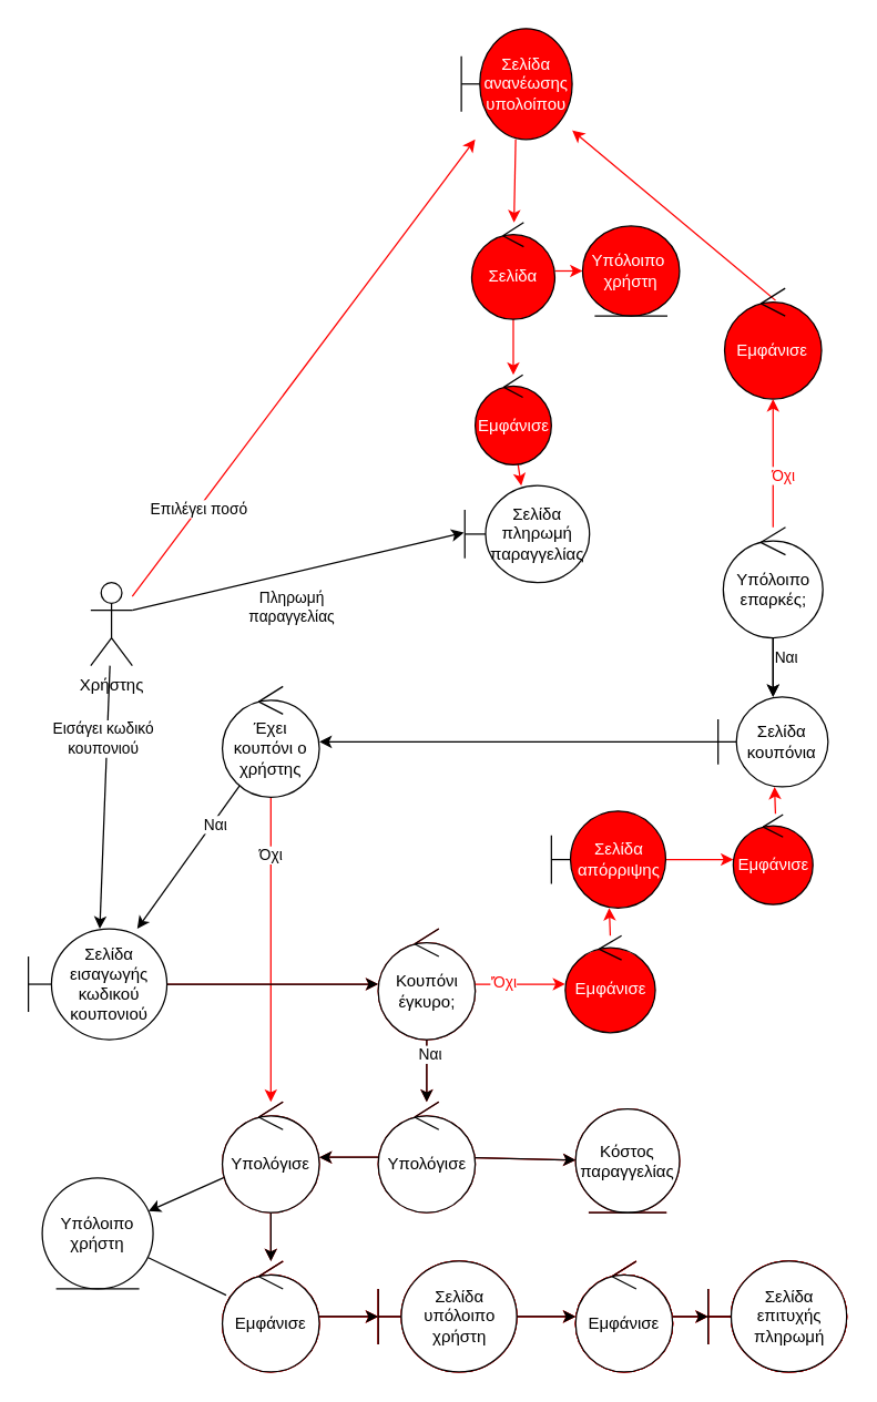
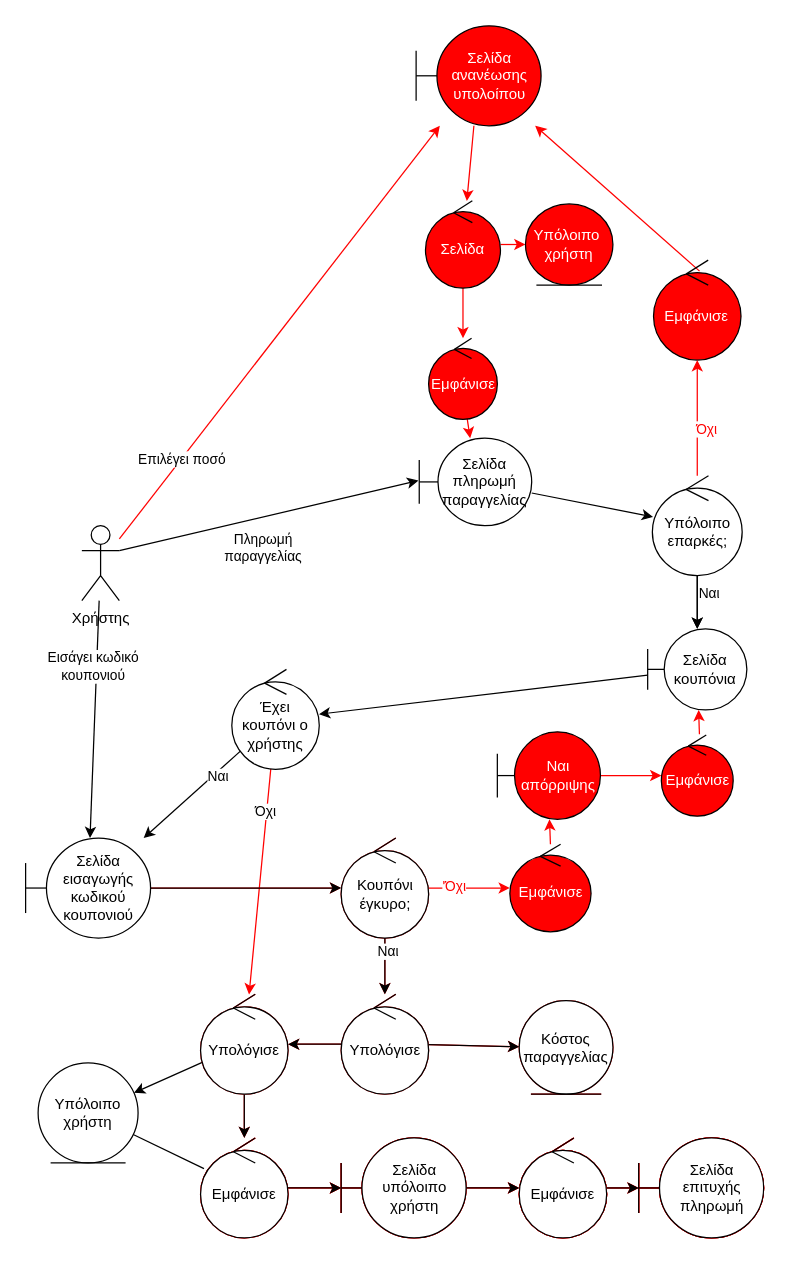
  <mxCell id="0" />
  <mxCell id="1" parent="0" />
  <mxCell id="2" value="" style="rounded=0;orthogonalLoop=1;jettySize=auto;html=1;entryX=-0.008;entryY=0.485;entryDx=0;entryDy=0;entryPerimeter=0;exitX=1;exitY=0.333;exitDx=0;exitDy=0;exitPerimeter=0;fillColor=#ffe6cc;strokeColor=#000000;fontColor=#000000;" parent="1" source="8" target="11" edge="1"><mxGeometry relative="1" as="geometry"><mxPoint x="150" y="457.313" as="sourcePoint" /><mxPoint x="290" y="429.996" as="targetPoint" /></mxGeometry></mxCell>
  <mxCell id="3" value="Πληρωμή &lt;br&gt;παραγγελίας" style="edgeLabel;html=1;align=center;verticalAlign=middle;resizable=0;points=[];fontColor=#000000;" parent="2" vertex="1" connectable="0"><mxGeometry x="-0.287" y="3" relative="1" as="geometry"><mxPoint x="30" y="21" as="offset" /></mxGeometry></mxCell>
  <mxCell id="4" value="" style="edgeStyle=none;rounded=0;orthogonalLoop=1;jettySize=auto;html=1;fontColor=#000000;strokeColor=#FF0000;" parent="1" source="8" target="21" edge="1"><mxGeometry relative="1" as="geometry" /></mxCell>
  <mxCell id="5" value="Επιλέγει ποσό" style="edgeLabel;html=1;align=center;verticalAlign=middle;resizable=0;points=[];fontColor=#000000;" parent="4" vertex="1" connectable="0"><mxGeometry x="-0.615" relative="1" as="geometry"><mxPoint as="offset" /></mxGeometry></mxCell>
  <mxCell id="6" value="" style="edgeStyle=none;rounded=0;orthogonalLoop=1;jettySize=auto;html=1;strokeColor=#000000;fontColor=#000000;" parent="1" source="8" target="34" edge="1"><mxGeometry relative="1" as="geometry" /></mxCell>
  <mxCell id="7" value="Εισάγει κωδικό&lt;br&gt;κουπονιού" style="edgeLabel;html=1;align=center;verticalAlign=middle;resizable=0;points=[];fontColor=#000000;" parent="6" vertex="1" connectable="0"><mxGeometry x="-0.447" y="-3" relative="1" as="geometry"><mxPoint as="offset" /></mxGeometry></mxCell>
  <mxCell id="8" value="Χρήστης" style="shape=umlActor;verticalLabelPosition=bottom;verticalAlign=top;html=1;outlineConnect=0;fontColor=#000000;" parent="1" vertex="1"><mxGeometry x="65" y="420" width="30" height="60" as="geometry" /></mxCell>
  <mxCell id="9" style="edgeStyle=none;rounded=0;orthogonalLoop=1;jettySize=auto;html=1;entryX=0;entryY=0.645;entryDx=0;entryDy=0;entryPerimeter=0;fontColor=#000000;" parent="1" source="11" target="11" edge="1"><mxGeometry relative="1" as="geometry"><mxPoint x="290" y="430" as="targetPoint" /></mxGeometry></mxCell>
+ <mxCell id="10" value="" style="edgeStyle=none;rounded=0;orthogonalLoop=1;jettySize=auto;html=1;strokeColor=#000000;fontColor=#000000;" parent="1" source="11" target="19" edge="1"><mxGeometry relative="1" as="geometry" /></mxCell>
  <mxCell id="11" value="&lt;font&gt;Σελίδα πληρωμή παραγγελίας&lt;/font&gt;" style="shape=umlBoundary;whiteSpace=wrap;html=1;strokeColor=#000000;fontColor=#000000;" parent="1" vertex="1"><mxGeometry x="335" y="350" width="90" height="70" as="geometry" /></mxCell>
  <mxCell id="12" value="" style="edgeStyle=none;rounded=0;orthogonalLoop=1;jettySize=auto;html=1;exitX=0.526;exitY=0.11;exitDx=0;exitDy=0;exitPerimeter=0;fontColor=#000000;strokeColor=#FF0000;" parent="1" source="13" target="21" edge="1"><mxGeometry relative="1" as="geometry" /></mxCell>
  <mxCell id="13" value="Εμφάνισε" style="ellipse;shape=umlControl;whiteSpace=wrap;html=1;fontColor=#FFFFFF;fillColor=#FF0000;" parent="1" vertex="1"><mxGeometry x="522.49" y="207.5" width="70" height="80" as="geometry" /></mxCell>
  <mxCell id="14" value="" style="edgeStyle=none;rounded=0;orthogonalLoop=1;jettySize=auto;html=1;fontColor=#000000;strokeColor=#FF0000;" parent="1" source="19" target="13" edge="1"><mxGeometry relative="1" as="geometry" /></mxCell>
  <mxCell id="15" value="Όχι" style="edgeLabel;html=1;align=center;verticalAlign=middle;resizable=0;points=[];fontColor=#FF0000;" parent="14" vertex="1" connectable="0"><mxGeometry x="-0.583" y="-2" relative="1" as="geometry"><mxPoint x="5" y="-19" as="offset" /></mxGeometry></mxCell>
  <mxCell id="16" value="" style="edgeStyle=none;rounded=0;orthogonalLoop=1;jettySize=auto;html=1;fontColor=#000000;" parent="1" source="19" target="41" edge="1"><mxGeometry relative="1" as="geometry" /></mxCell>
  <mxCell id="17" value="Ναι" style="edgeLabel;html=1;align=center;verticalAlign=middle;resizable=0;points=[];fontColor=#000000;" parent="16" vertex="1" connectable="0"><mxGeometry x="-0.698" y="-1" relative="1" as="geometry"><mxPoint x="10" y="7" as="offset" /></mxGeometry></mxCell>
  <mxCell id="18" value="" style="edgeStyle=none;rounded=0;orthogonalLoop=1;jettySize=auto;html=1;strokeColor=#000000;fontColor=#000000;" parent="1" source="19" target="41" edge="1"><mxGeometry relative="1" as="geometry" /></mxCell>
  <mxCell id="19" value="&lt;font&gt;Υπόλοιπο επαρκές;&lt;/font&gt;" style="ellipse;shape=umlControl;whiteSpace=wrap;html=1;strokeColor=#000000;fontColor=#000000;" parent="1" vertex="1"><mxGeometry x="521.55" y="380" width="71.88" height="80" as="geometry" /></mxCell>
  <mxCell id="20" value="" style="edgeStyle=none;rounded=0;orthogonalLoop=1;jettySize=auto;html=1;fontColor=#000000;strokeColor=#FF0000;" parent="1" source="21" target="24" edge="1"><mxGeometry relative="1" as="geometry" /></mxCell>
- <mxCell id="21" value="Σελίδα ανανέωσης υπολοίπου" style="shape=umlBoundary;whiteSpace=wrap;html=1;fontColor=#FFFFFF;fillColor=#FF0000;" parent="1" vertex="1"><mxGeometry x="332.5" y="20" width="80" height="80" as="geometry" /></mxCell>
+ <mxCell id="21" value="Σελίδα ανανέωσης υπολοίπου" style="shape=umlBoundary;whiteSpace=wrap;html=1;fontColor=#FFFFFF;fillColor=#FF0000;" parent="1" vertex="1"><mxGeometry x="332.5" y="20" width="100" height="80" as="geometry" /></mxCell>
  <mxCell id="22" value="" style="edgeStyle=none;rounded=0;orthogonalLoop=1;jettySize=auto;html=1;fontColor=#000000;strokeColor=#FF0000;" parent="1" source="24" target="25" edge="1"><mxGeometry relative="1" as="geometry" /></mxCell>
  <mxCell id="23" value="" style="edgeStyle=orthogonalEdgeStyle;rounded=0;orthogonalLoop=1;jettySize=auto;html=1;fontColor=#000000;strokeColor=#FF0000;" parent="1" source="24" target="27" edge="1"><mxGeometry relative="1" as="geometry" /></mxCell>
  <mxCell id="24" value="Σελίδα" style="ellipse;shape=umlControl;whiteSpace=wrap;html=1;fontColor=#FFFFFF;fillColor=#FF0000;" parent="1" vertex="1"><mxGeometry x="340" y="160" width="60" height="70" as="geometry" /></mxCell>
  <mxCell id="25" value="&lt;font color=&quot;#ffffff&quot;&gt;Υπόλοιπο&amp;nbsp;&lt;br&gt;χρήστη&lt;/font&gt;" style="ellipse;shape=umlEntity;whiteSpace=wrap;html=1;fontColor=#000000;fillColor=#FF0000;" parent="1" vertex="1"><mxGeometry x="420" y="162.5" width="70" height="65" as="geometry" /></mxCell>
  <mxCell id="26" value="" style="edgeStyle=none;rounded=0;orthogonalLoop=1;jettySize=auto;html=1;fontColor=#000000;strokeColor=#FF0000;" parent="1" source="27" target="11" edge="1"><mxGeometry relative="1" as="geometry" /></mxCell>
  <mxCell id="27" value="Εμφάνισε" style="ellipse;shape=umlControl;whiteSpace=wrap;html=1;fontColor=#FFFFFF;fillColor=#FF0000;" parent="1" vertex="1"><mxGeometry x="342.5" y="270" width="55" height="65" as="geometry" /></mxCell>
  <mxCell id="28" value="" style="edgeStyle=none;rounded=0;orthogonalLoop=1;jettySize=auto;html=1;strokeColor=#000000;fontColor=#000000;" parent="1" source="32" target="34" edge="1"><mxGeometry relative="1" as="geometry" /></mxCell>
  <mxCell id="29" value="Ναι" style="edgeLabel;html=1;align=center;verticalAlign=middle;resizable=0;points=[];fontColor=#000000;" parent="28" vertex="1" connectable="0"><mxGeometry x="-0.474" y="2" relative="1" as="geometry"><mxPoint as="offset" /></mxGeometry></mxCell>
  <mxCell id="30" value="" style="edgeStyle=none;rounded=0;orthogonalLoop=1;jettySize=auto;html=1;fontColor=#000000;strokeColor=#FF0000;" parent="1" source="32" target="54" edge="1"><mxGeometry relative="1" as="geometry" /></mxCell>
  <mxCell id="31" value="Όχι" style="edgeLabel;html=1;align=center;verticalAlign=middle;resizable=0;points=[];fontColor=#000000;" parent="30" vertex="1" connectable="0"><mxGeometry x="-0.63" y="-1" relative="1" as="geometry"><mxPoint as="offset" /></mxGeometry></mxCell>
- <mxCell id="32" value="&lt;font&gt;Έχει κουπόνι ο χρήστης&lt;/font&gt;" style="ellipse;shape=umlControl;whiteSpace=wrap;html=1;strokeColor=#000000;fontColor=#000000;" parent="1" vertex="1"><mxGeometry x="160" y="495" width="70" height="80" as="geometry" /></mxCell>
+ <mxCell id="32" value="&lt;font&gt;Έχει κουπόνι ο χρήστης&lt;/font&gt;" style="ellipse;shape=umlControl;whiteSpace=wrap;html=1;strokeColor=#000000;fontColor=#000000;" parent="1" vertex="1"><mxGeometry x="185" y="535" width="70" height="80" as="geometry" /></mxCell>
  <mxCell id="33" value="" style="edgeStyle=none;rounded=0;orthogonalLoop=1;jettySize=auto;html=1;strokeColor=#FF0000;fontColor=#000000;" parent="1" source="34" target="39" edge="1"><mxGeometry relative="1" as="geometry" /></mxCell>
  <mxCell id="34" value="&lt;font&gt;Σελίδα εισαγωγής κωδικού κουπονιού&lt;/font&gt;" style="shape=umlBoundary;whiteSpace=wrap;html=1;strokeColor=#000000;fontColor=#000000;" parent="1" vertex="1"><mxGeometry x="20" y="670" width="100" height="80" as="geometry" /></mxCell>
  <mxCell id="35" value="" style="edgeStyle=none;rounded=0;orthogonalLoop=1;jettySize=auto;html=1;fontColor=#FF0000;strokeColor=#FF0000;" parent="1" source="39" target="45" edge="1"><mxGeometry relative="1" as="geometry" /></mxCell>
  <mxCell id="36" value="'Όχι" style="edgeLabel;html=1;align=center;verticalAlign=middle;resizable=0;points=[];fontColor=#FF0000;" parent="35" vertex="1" connectable="0"><mxGeometry x="-0.39" y="2" relative="1" as="geometry"><mxPoint as="offset" /></mxGeometry></mxCell>
  <mxCell id="37" value="" style="edgeStyle=none;rounded=0;orthogonalLoop=1;jettySize=auto;html=1;strokeColor=#FF0000;fontColor=#000000;" parent="1" source="39" target="50" edge="1"><mxGeometry relative="1" as="geometry" /></mxCell>
  <mxCell id="38" value="Ναι" style="edgeLabel;html=1;align=center;verticalAlign=middle;resizable=0;points=[];fontColor=#000000;" parent="37" vertex="1" connectable="0"><mxGeometry x="-0.568" y="2" relative="1" as="geometry"><mxPoint as="offset" /></mxGeometry></mxCell>
  <mxCell id="39" value="&lt;font&gt;Κουπόνι έγκυρο;&lt;/font&gt;" style="ellipse;shape=umlControl;whiteSpace=wrap;html=1;strokeColor=#FF0000;fontColor=#000000;" parent="1" vertex="1"><mxGeometry x="272.5" y="670" width="70" height="80" as="geometry" /></mxCell>
  <mxCell id="40" value="" style="edgeStyle=none;rounded=0;orthogonalLoop=1;jettySize=auto;html=1;strokeColor=#000000;fontColor=#000000;" parent="1" source="41" target="32" edge="1"><mxGeometry relative="1" as="geometry" /></mxCell>
  <mxCell id="41" value="&lt;font&gt;Σελίδα κουπόνια&lt;/font&gt;" style="shape=umlBoundary;whiteSpace=wrap;html=1;strokeColor=#000000;fontColor=#000000;" parent="1" vertex="1"><mxGeometry x="517.8" y="502.5" width="79.38" height="65" as="geometry" /></mxCell>
  <mxCell id="42" value="" style="edgeStyle=none;rounded=0;orthogonalLoop=1;jettySize=auto;html=1;fontColor=#FF0000;strokeColor=#FF0000;" parent="1" source="43" target="47" edge="1"><mxGeometry relative="1" as="geometry" /></mxCell>
- <mxCell id="43" value="&lt;font color=&quot;#ffffff&quot;&gt;Σελίδα απόρριψης&lt;/font&gt;" style="shape=umlBoundary;whiteSpace=wrap;html=1;fontColor=#000000;fillColor=#FF0000;" parent="1" vertex="1"><mxGeometry x="397.5" y="585" width="82.5" height="70" as="geometry" /></mxCell>
+ <mxCell id="43" value="&lt;font color=&quot;#ffffff&quot;&gt;Ναι απόρριψης&lt;/font&gt;" style="shape=umlBoundary;whiteSpace=wrap;html=1;fontColor=#000000;fillColor=#FF0000;" parent="1" vertex="1"><mxGeometry x="397.5" y="585" width="82.5" height="70" as="geometry" /></mxCell>
  <mxCell id="44" value="" style="edgeStyle=none;rounded=0;orthogonalLoop=1;jettySize=auto;html=1;fontColor=#FF0000;strokeColor=#FF0000;" parent="1" source="45" target="43" edge="1"><mxGeometry relative="1" as="geometry" /></mxCell>
  <mxCell id="45" value="Εμφάνισε" style="ellipse;shape=umlControl;whiteSpace=wrap;html=1;fontColor=#FFFFFF;fillColor=#FF0000;" parent="1" vertex="1"><mxGeometry x="407.5" y="675" width="65" height="70" as="geometry" /></mxCell>
  <mxCell id="46" value="" style="edgeStyle=none;rounded=0;orthogonalLoop=1;jettySize=auto;html=1;fontColor=#FF0000;strokeColor=#FF0000;exitX=0.53;exitY=-0.009;exitDx=0;exitDy=0;exitPerimeter=0;" parent="1" source="47" target="41" edge="1"><mxGeometry relative="1" as="geometry" /></mxCell>
  <mxCell id="47" value="Εμφάνισε" style="ellipse;shape=umlControl;whiteSpace=wrap;html=1;fontColor=#FFFFFF;fillColor=#FF0000;" parent="1" vertex="1"><mxGeometry x="528.74" y="587.5" width="57.5" height="65" as="geometry" /></mxCell>
  <mxCell id="48" value="" style="edgeStyle=none;rounded=0;orthogonalLoop=1;jettySize=auto;html=1;strokeColor=#FF0000;fontColor=#000000;" parent="1" source="50" target="51" edge="1"><mxGeometry relative="1" as="geometry" /></mxCell>
  <mxCell id="49" value="" style="edgeStyle=none;rounded=0;orthogonalLoop=1;jettySize=auto;html=1;strokeColor=#FF0000;fontColor=#000000;" parent="1" source="50" target="54" edge="1"><mxGeometry relative="1" as="geometry" /></mxCell>
  <mxCell id="50" value="&lt;font&gt;Υπολόγισε&lt;/font&gt;" style="ellipse;shape=umlControl;whiteSpace=wrap;html=1;strokeColor=#FF0000;fontColor=#000000;" parent="1" vertex="1"><mxGeometry x="272.5" y="795" width="70" height="80" as="geometry" /></mxCell>
  <mxCell id="51" value="&lt;font&gt;Κόστος παραγγελίας&lt;/font&gt;" style="ellipse;shape=umlEntity;whiteSpace=wrap;html=1;strokeColor=#FF0000;fontColor=#000000;" parent="1" vertex="1"><mxGeometry x="415" y="800" width="75" height="75" as="geometry" /></mxCell>
  <mxCell id="52" value="" style="edgeStyle=none;rounded=0;orthogonalLoop=1;jettySize=auto;html=1;strokeColor=#000000;fontColor=#000000;" parent="1" source="54" target="56" edge="1"><mxGeometry relative="1" as="geometry" /></mxCell>
  <mxCell id="53" value="" style="edgeStyle=none;rounded=0;orthogonalLoop=1;jettySize=auto;html=1;strokeColor=#FF0000;fontColor=#000000;" parent="1" source="54" target="60" edge="1"><mxGeometry relative="1" as="geometry" /></mxCell>
  <mxCell id="54" value="&lt;font&gt;Υπολόγισε&lt;/font&gt;" style="ellipse;shape=umlControl;whiteSpace=wrap;html=1;strokeColor=#FF0000;fontColor=#000000;" parent="1" vertex="1"><mxGeometry x="160" y="795" width="70" height="80" as="geometry" /></mxCell>
  <mxCell id="55" value="" style="rounded=0;orthogonalLoop=1;jettySize=auto;html=1;endArrow=none;endFill=0;strokeColor=#000000;fontColor=#000000;" parent="1" source="56" target="60" edge="1"><mxGeometry relative="1" as="geometry" /></mxCell>
  <mxCell id="56" value="&lt;font&gt;Υπόλοιπο χρήστη&lt;/font&gt;" style="ellipse;shape=umlEntity;whiteSpace=wrap;html=1;strokeColor=#000000;fontColor=#000000;" parent="1" vertex="1"><mxGeometry x="30" y="850" width="80" height="80" as="geometry" /></mxCell>
  <mxCell id="57" value="" style="edgeStyle=none;rounded=0;orthogonalLoop=1;jettySize=auto;html=1;strokeColor=#FF0000;fontColor=#000000;" parent="1" source="58" target="62" edge="1"><mxGeometry relative="1" as="geometry" /></mxCell>
  <mxCell id="58" value="&lt;font&gt;Σελίδα υπόλοιπο χρήστη&lt;/font&gt;" style="shape=umlBoundary;whiteSpace=wrap;html=1;strokeColor=#FF0000;fontColor=#000000;" parent="1" vertex="1"><mxGeometry x="272.5" y="910" width="100" height="80" as="geometry" /></mxCell>
  <mxCell id="59" value="" style="edgeStyle=none;rounded=0;orthogonalLoop=1;jettySize=auto;html=1;strokeColor=#FF0000;fontColor=#000000;" parent="1" source="60" target="58" edge="1"><mxGeometry relative="1" as="geometry" /></mxCell>
  <mxCell id="60" value="&lt;font&gt;Εμφάνισε&lt;/font&gt;" style="ellipse;shape=umlControl;whiteSpace=wrap;html=1;strokeColor=#FF0000;fontColor=#000000;" parent="1" vertex="1"><mxGeometry x="160" y="910" width="70" height="80" as="geometry" /></mxCell>
  <mxCell id="61" value="" style="edgeStyle=none;rounded=0;orthogonalLoop=1;jettySize=auto;html=1;strokeColor=#FF0000;fontColor=#000000;" parent="1" source="62" target="63" edge="1"><mxGeometry relative="1" as="geometry" /></mxCell>
  <mxCell id="62" value="&lt;font&gt;Εμφάνισε&lt;/font&gt;" style="ellipse;shape=umlControl;whiteSpace=wrap;html=1;strokeColor=#FF0000;fontColor=#000000;" parent="1" vertex="1"><mxGeometry x="415" y="910" width="70" height="80" as="geometry" /></mxCell>
  <mxCell id="63" value="&lt;font&gt;Σελίδα επιτυχής πληρωμή&lt;/font&gt;" style="shape=umlBoundary;whiteSpace=wrap;html=1;strokeColor=#FF0000;fontColor=#000000;" parent="1" vertex="1"><mxGeometry x="510.62" y="910" width="100" height="80" as="geometry" /></mxCell>
  <mxCell id="64" value="&lt;font&gt;Εμφάνισε&lt;/font&gt;" style="ellipse;shape=umlControl;whiteSpace=wrap;html=1;strokeColor=#FF0000;fontColor=#000000;" vertex="1" parent="1"><mxGeometry x="415" y="910" width="70" height="80" as="geometry" /></mxCell>
  <mxCell id="65" value="&lt;font&gt;Σελίδα επιτυχής πληρωμή&lt;/font&gt;" style="shape=umlBoundary;whiteSpace=wrap;html=1;strokeColor=#FF0000;fontColor=#000000;" vertex="1" parent="1"><mxGeometry x="510.62" y="910" width="100" height="80" as="geometry" /></mxCell>
  <mxCell id="66" value="&lt;font&gt;Σελίδα επιτυχής πληρωμή&lt;/font&gt;" style="shape=umlBoundary;whiteSpace=wrap;html=1;strokeColor=#FF0000;fontColor=#000000;" vertex="1" parent="1"><mxGeometry x="510.62" y="910" width="100" height="80" as="geometry" /></mxCell>
  <mxCell id="67" value="" style="edgeStyle=none;rounded=0;orthogonalLoop=1;jettySize=auto;html=1;strokeColor=#FF0000;fontColor=#000000;" edge="1" parent="1"><mxGeometry relative="1" as="geometry"><mxPoint x="485" y="950" as="sourcePoint" /><mxPoint x="510.62" y="950" as="targetPoint" /></mxGeometry></mxCell>
  <mxCell id="68" value="&lt;font&gt;Εμφάνισε&lt;/font&gt;" style="ellipse;shape=umlControl;whiteSpace=wrap;html=1;strokeColor=#FF0000;fontColor=#000000;" vertex="1" parent="1"><mxGeometry x="415" y="910" width="70" height="80" as="geometry" /></mxCell>
  <mxCell id="69" value="" style="edgeStyle=none;rounded=0;orthogonalLoop=1;jettySize=auto;html=1;strokeColor=#FF0000;fontColor=#000000;" edge="1" source="70" parent="1"><mxGeometry relative="1" as="geometry"><mxPoint x="415" y="950" as="targetPoint" /></mxGeometry></mxCell>
  <mxCell id="70" value="&lt;font&gt;Σελίδα υπόλοιπο χρήστη&lt;/font&gt;" style="shape=umlBoundary;whiteSpace=wrap;html=1;strokeColor=#FF0000;fontColor=#000000;" vertex="1" parent="1"><mxGeometry x="272.5" y="910" width="100" height="80" as="geometry" /></mxCell>
  <mxCell id="71" value="" style="edgeStyle=none;rounded=0;orthogonalLoop=1;jettySize=auto;html=1;strokeColor=#FF0000;fontColor=#000000;" edge="1" source="72" target="70" parent="1"><mxGeometry relative="1" as="geometry" /></mxCell>
  <mxCell id="72" value="&lt;font&gt;Εμφάνισε&lt;/font&gt;" style="ellipse;shape=umlControl;whiteSpace=wrap;html=1;strokeColor=#FF0000;fontColor=#000000;" vertex="1" parent="1"><mxGeometry x="160" y="910" width="70" height="80" as="geometry" /></mxCell>
  <mxCell id="73" value="&lt;font&gt;Σελίδα επιτυχής πληρωμή&lt;/font&gt;" style="shape=umlBoundary;whiteSpace=wrap;html=1;strokeColor=#000000;fontColor=#000000;" vertex="1" parent="1"><mxGeometry x="510.62" y="910" width="100" height="80" as="geometry" /></mxCell>
  <mxCell id="74" value="" style="edgeStyle=none;rounded=0;orthogonalLoop=1;jettySize=auto;html=1;strokeColor=#000000;fontColor=#000000;" edge="1" parent="1"><mxGeometry relative="1" as="geometry"><mxPoint x="485" y="950" as="sourcePoint" /><mxPoint x="510.62" y="950" as="targetPoint" /></mxGeometry></mxCell>
  <mxCell id="75" value="&lt;font&gt;Εμφάνισε&lt;/font&gt;" style="ellipse;shape=umlControl;whiteSpace=wrap;html=1;strokeColor=#000000;fontColor=#000000;" vertex="1" parent="1"><mxGeometry x="415" y="910" width="70" height="80" as="geometry" /></mxCell>
  <mxCell id="76" value="" style="edgeStyle=none;rounded=0;orthogonalLoop=1;jettySize=auto;html=1;strokeColor=#000000;fontColor=#000000;" edge="1" source="77" parent="1"><mxGeometry relative="1" as="geometry"><mxPoint x="415" y="950" as="targetPoint" /></mxGeometry></mxCell>
  <mxCell id="77" value="&lt;font&gt;Σελίδα υπόλοιπο χρήστη&lt;/font&gt;" style="shape=umlBoundary;whiteSpace=wrap;html=1;strokeColor=#000000;fontColor=#000000;" vertex="1" parent="1"><mxGeometry x="272.5" y="910" width="100" height="80" as="geometry" /></mxCell>
  <mxCell id="78" value="" style="edgeStyle=none;rounded=0;orthogonalLoop=1;jettySize=auto;html=1;strokeColor=#000000;fontColor=#000000;" edge="1" source="79" target="77" parent="1"><mxGeometry relative="1" as="geometry" /></mxCell>
  <mxCell id="79" value="&lt;font&gt;Εμφάνισε&lt;/font&gt;" style="ellipse;shape=umlControl;whiteSpace=wrap;html=1;strokeColor=#000000;fontColor=#000000;" vertex="1" parent="1"><mxGeometry x="160" y="910" width="70" height="80" as="geometry" /></mxCell>
  <mxCell id="80" value="" style="edgeStyle=none;rounded=0;orthogonalLoop=1;jettySize=auto;html=1;strokeColor=#000000;fontColor=#000000;" edge="1" source="81" parent="1"><mxGeometry relative="1" as="geometry"><mxPoint x="195" y="910" as="targetPoint" /></mxGeometry></mxCell>
  <mxCell id="81" value="&lt;font&gt;Υπολόγισε&lt;/font&gt;" style="ellipse;shape=umlControl;whiteSpace=wrap;html=1;strokeColor=#000000;fontColor=#000000;" vertex="1" parent="1"><mxGeometry x="160" y="795" width="70" height="80" as="geometry" /></mxCell>
  <mxCell id="82" value="" style="edgeStyle=none;rounded=0;orthogonalLoop=1;jettySize=auto;html=1;strokeColor=#000000;fontColor=#000000;" edge="1" source="83" target="81" parent="1"><mxGeometry relative="1" as="geometry" /></mxCell>
  <mxCell id="83" value="&lt;font&gt;Υπολόγισε&lt;/font&gt;" style="ellipse;shape=umlControl;whiteSpace=wrap;html=1;strokeColor=#000000;fontColor=#000000;" vertex="1" parent="1"><mxGeometry x="272.5" y="795" width="70" height="80" as="geometry" /></mxCell>
  <mxCell id="84" value="" style="edgeStyle=none;rounded=0;orthogonalLoop=1;jettySize=auto;html=1;strokeColor=#000000;fontColor=#000000;" edge="1" source="83" target="85" parent="1"><mxGeometry relative="1" as="geometry" /></mxCell>
  <mxCell id="85" value="&lt;font&gt;Κόστος παραγγελίας&lt;/font&gt;" style="ellipse;shape=umlEntity;whiteSpace=wrap;html=1;strokeColor=#000000;fontColor=#000000;" vertex="1" parent="1"><mxGeometry x="415" y="800" width="75" height="75" as="geometry" /></mxCell>
  <mxCell id="86" value="" style="edgeStyle=none;rounded=0;orthogonalLoop=1;jettySize=auto;html=1;strokeColor=#000000;fontColor=#000000;" edge="1" source="89" target="83" parent="1"><mxGeometry relative="1" as="geometry" /></mxCell>
  <mxCell id="87" value="Ναι" style="edgeLabel;html=1;align=center;verticalAlign=middle;resizable=0;points=[];fontColor=#000000;" vertex="1" connectable="0" parent="86"><mxGeometry x="-0.568" y="2" relative="1" as="geometry"><mxPoint as="offset" /></mxGeometry></mxCell>
  <mxCell id="88" value="" style="edgeStyle=none;rounded=0;orthogonalLoop=1;jettySize=auto;html=1;strokeColor=#000000;fontColor=#000000;" edge="1" target="89" parent="1"><mxGeometry relative="1" as="geometry"><mxPoint x="120" y="710" as="sourcePoint" /></mxGeometry></mxCell>
  <mxCell id="89" value="&lt;font&gt;Κουπόνι έγκυρο;&lt;/font&gt;" style="ellipse;shape=umlControl;whiteSpace=wrap;html=1;strokeColor=#000000;fontColor=#000000;" vertex="1" parent="1"><mxGeometry x="272.5" y="670" width="70" height="80" as="geometry" /></mxCell>
